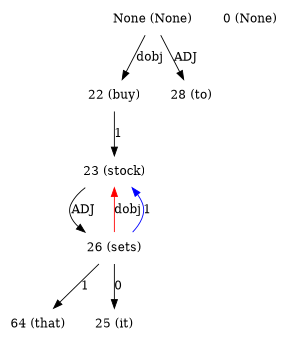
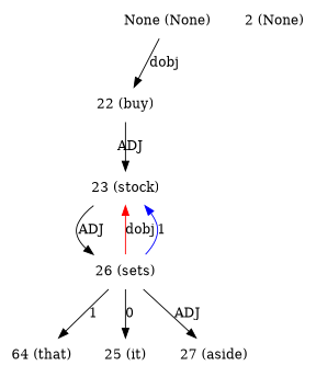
  digraph {
    node [shape=plaintext]
    edge [dir=forward]
    n1 [label="None (None)"]
    n2 [label="22 (buy)"]
-   n3 [label="28 (to)"]
    n4 [label="23 (stock)"]
    n5 [label="26 (sets)"]
-   n6 [label="0 (None)"]
+   n6 [label="2 (None)"]
    n7 [label="64 (that)"]
    n8 [label="25 (it)"]
+   n9 [label="27 (aside)"]
    n1 -> n2 [label=dobj]
-   n1 -> n3 [label=ADJ]
-   n2 -> n4 [label=1]
+   n2 -> n4 [label=ADJ]
    n4 -> n5 [label=ADJ]
    n5 -> n4 [color=red label=dobj]
    n5 -> n4 [color=blue label=1]
    n5 -> n7 [label=1]
    n5 -> n8 [label=0]
+   n5 -> n9 [label=ADJ]
  }
